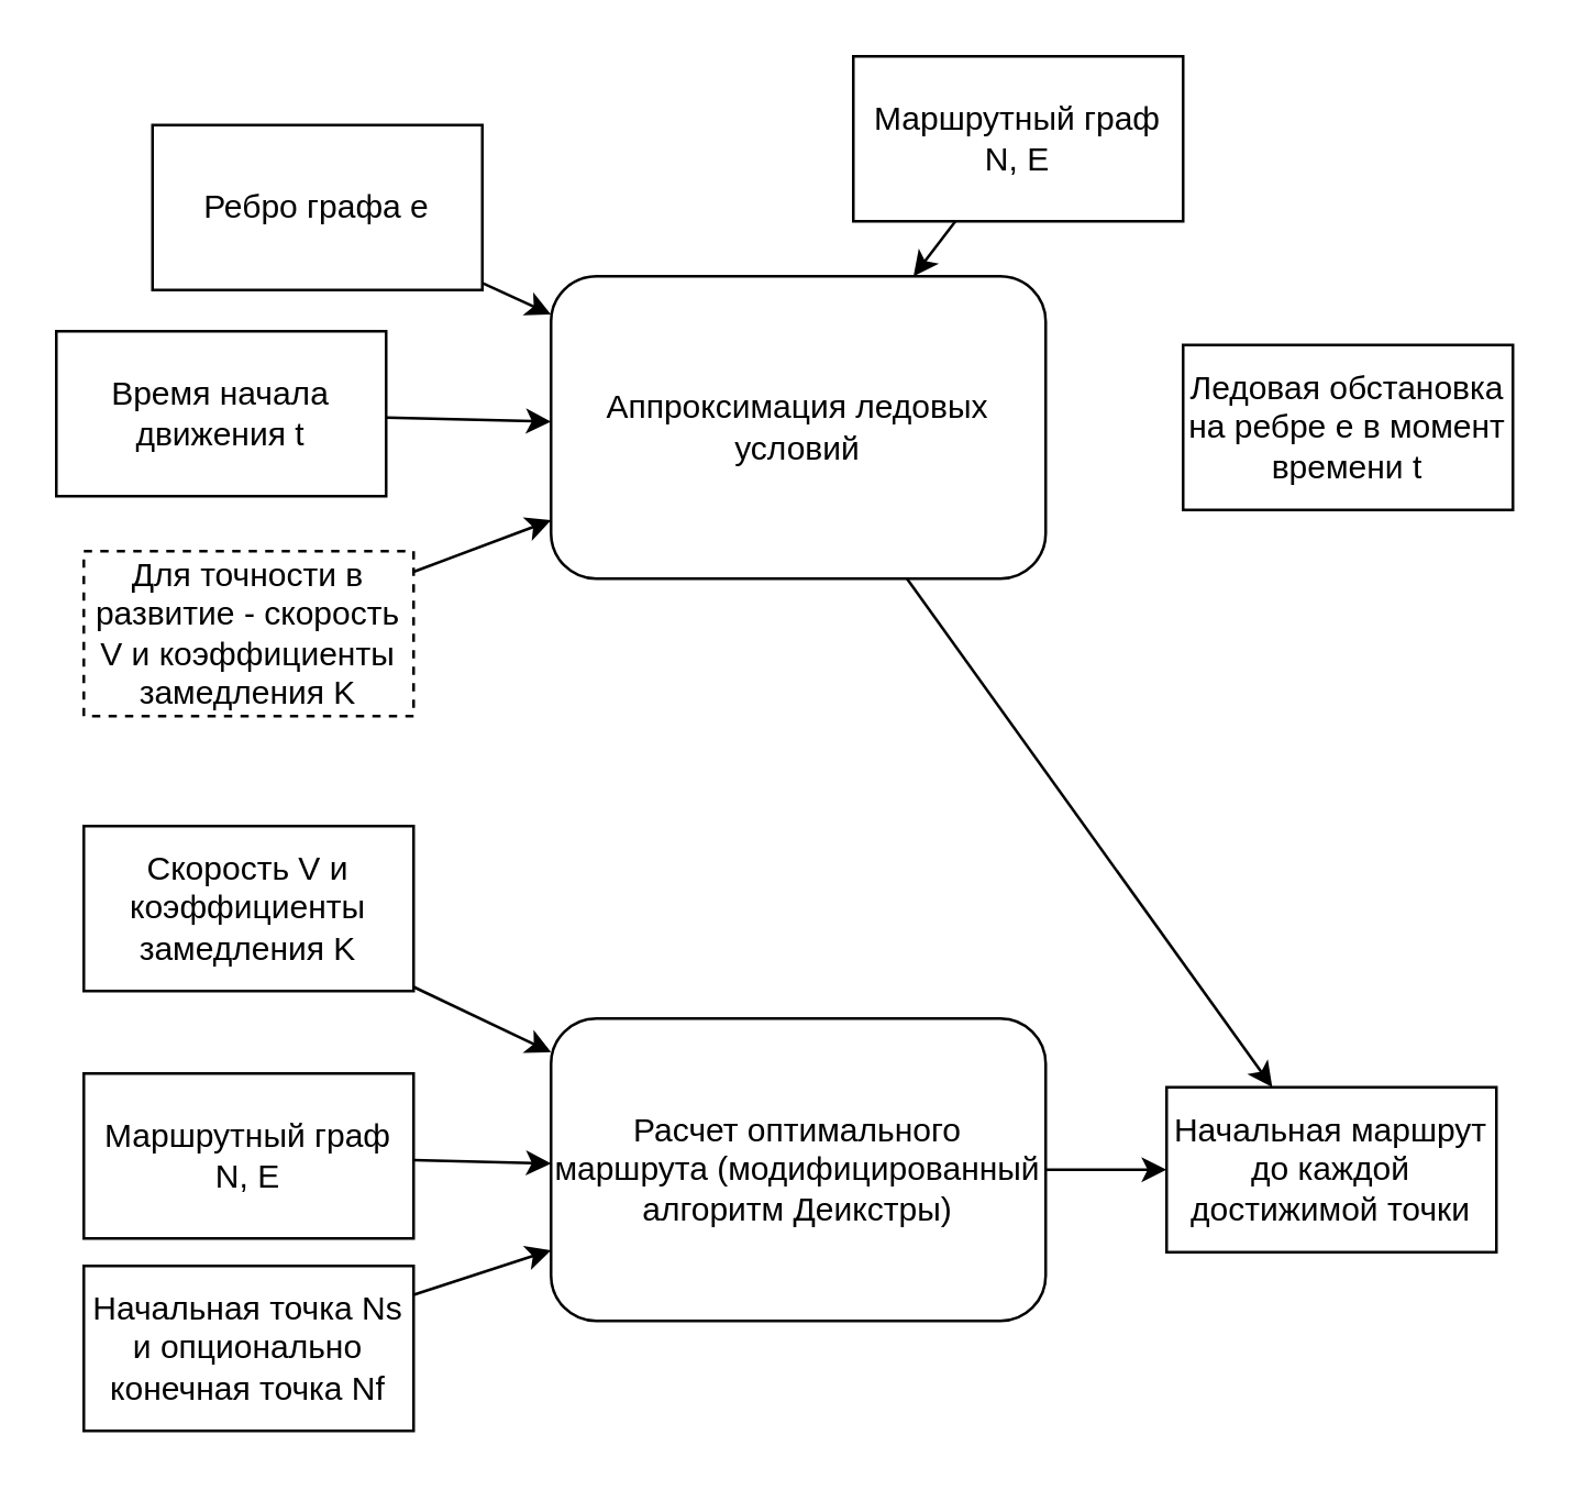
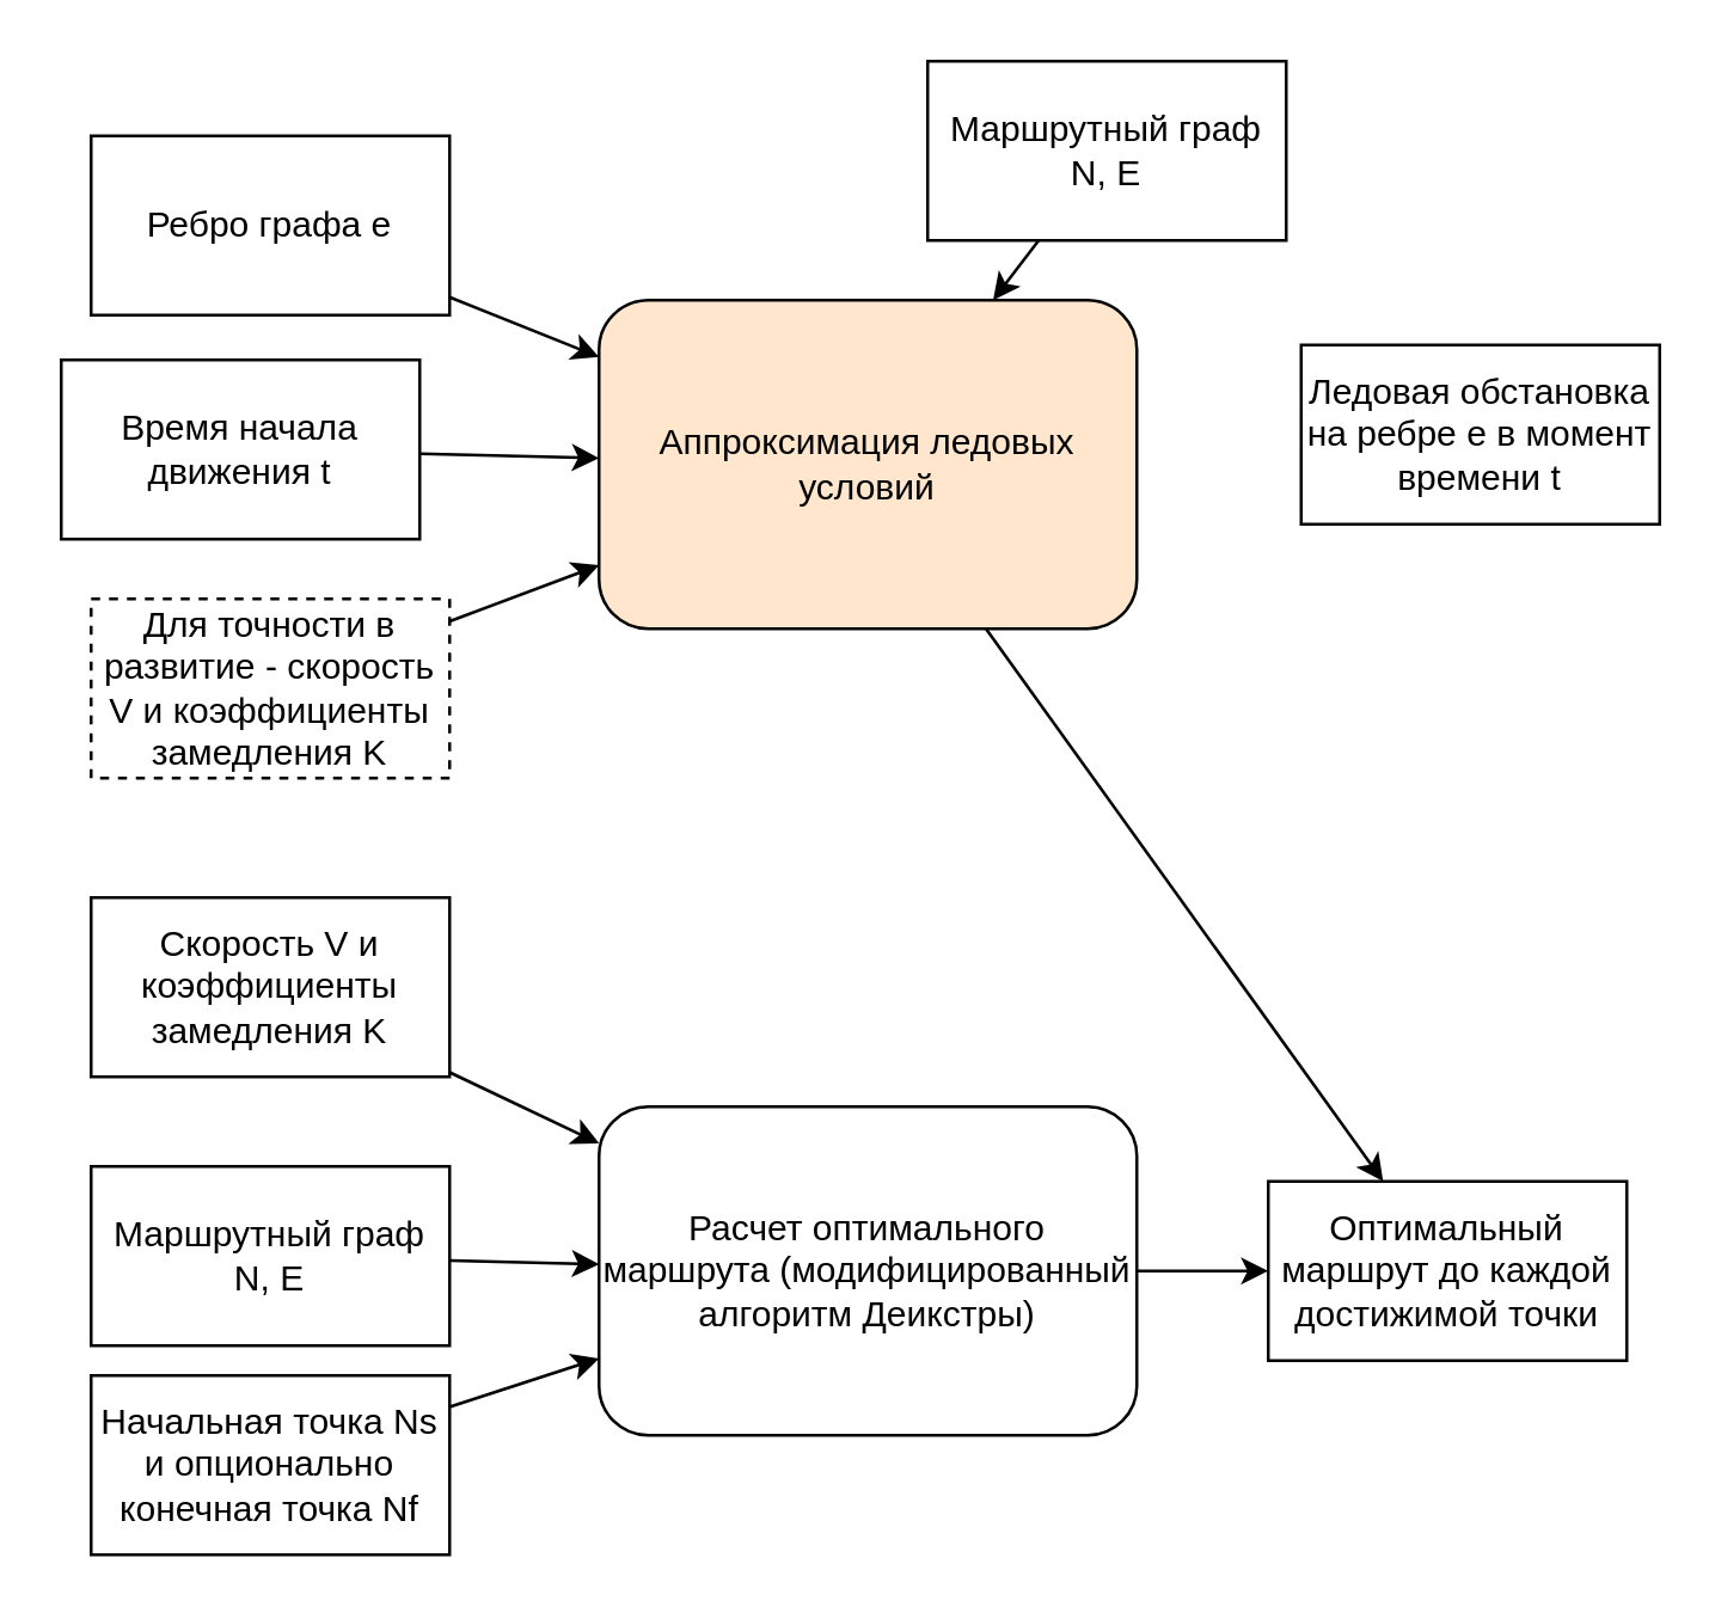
  <mxCell id="0" />
  <mxCell id="1" parent="0" />
  <mxCell id="2" style="edgeStyle=none;html=1;" edge="1" parent="1" source="17" target="15"><mxGeometry relative="1" as="geometry"><mxPoint x="150" y="373" as="sourcePoint" /></mxGeometry></mxCell>
- <mxCell id="3" value="Ледовая обстановка на ребре e в момент времени t" style="rounded=0;whiteSpace=wrap;html=1;" vertex="1" parent="1"><mxGeometry x="430" y="125" width="120" height="60" as="geometry" /></mxCell>
+ <mxCell id="3" value="Ледовая обстановка на ребре e в момент времени t" style="rounded=0;whiteSpace=wrap;html=1;" vertex="1" parent="1"><mxGeometry x="435" y="115" width="120" height="60" as="geometry" /></mxCell>
  <mxCell id="4" value="" style="edgeStyle=none;html=1;" edge="1" parent="1" source="5" target="16"><mxGeometry relative="1" as="geometry" /></mxCell>
- <mxCell id="5" value="Аппроксимация ледовых условий" style="rounded=1;whiteSpace=wrap;html=1;" vertex="1" parent="1"><mxGeometry x="200" y="100" width="180" height="110" as="geometry" /></mxCell>
+ <mxCell id="5" value="Аппроксимация ледовых условий" style="rounded=1;whiteSpace=wrap;html=1;fillColor=#ffe6cc;" vertex="1" parent="1"><mxGeometry x="200" y="100" width="180" height="110" as="geometry" /></mxCell>
  <mxCell id="6" style="edgeStyle=none;html=1;" edge="1" parent="1" source="7" target="5"><mxGeometry relative="1" as="geometry" /></mxCell>
  <mxCell id="7" value="Маршрутный граф&lt;br&gt;N, E" style="rounded=0;whiteSpace=wrap;html=1;" vertex="1" parent="1"><mxGeometry x="310" y="20" width="120" height="60" as="geometry" /></mxCell>
  <mxCell id="8" style="edgeStyle=none;html=1;" edge="1" parent="1" source="9" target="5"><mxGeometry relative="1" as="geometry" /></mxCell>
- <mxCell id="9" value="Ребро графа e" style="rounded=0;whiteSpace=wrap;html=1;" vertex="1" parent="1"><mxGeometry x="55" y="45" width="120" height="60" as="geometry" /></mxCell>
+ <mxCell id="9" value="Ребро графа e" style="rounded=0;whiteSpace=wrap;html=1;" vertex="1" parent="1"><mxGeometry x="30" y="45" width="120" height="60" as="geometry" /></mxCell>
  <mxCell id="10" style="edgeStyle=none;html=1;" edge="1" parent="1" source="11" target="5"><mxGeometry relative="1" as="geometry" /></mxCell>
  <mxCell id="11" value="Время начала движения t" style="rounded=0;whiteSpace=wrap;html=1;" vertex="1" parent="1"><mxGeometry x="20" y="120" width="120" height="60" as="geometry" /></mxCell>
  <mxCell id="12" style="edgeStyle=none;html=1;" edge="1" parent="1" source="13" target="5"><mxGeometry relative="1" as="geometry" /></mxCell>
  <mxCell id="13" value="Для точности в развитие - скорость V и коэффициенты замедления K" style="rounded=0;whiteSpace=wrap;html=1;dashed=1;" vertex="1" parent="1"><mxGeometry x="30" y="200" width="120" height="60" as="geometry" /></mxCell>
  <mxCell id="14" style="edgeStyle=none;html=1;" edge="1" parent="1" source="15" target="16"><mxGeometry relative="1" as="geometry" /></mxCell>
  <mxCell id="15" value="Расчет оптимального маршрута (модифицированный алгоритм Деикстры)" style="rounded=1;whiteSpace=wrap;html=1;" vertex="1" parent="1"><mxGeometry x="200" y="370" width="180" height="110" as="geometry" /></mxCell>
- <mxCell id="16" value="Начальная маршрут до каждой достижимой точки" style="rounded=0;whiteSpace=wrap;html=1;" vertex="1" parent="1"><mxGeometry x="424" y="395" width="120" height="60" as="geometry" /></mxCell>
+ <mxCell id="16" value="Оптимальный маршрут до каждой достижимой точки" style="rounded=0;whiteSpace=wrap;html=1;" vertex="1" parent="1"><mxGeometry x="424" y="395" width="120" height="60" as="geometry" /></mxCell>
  <mxCell id="17" value="Скорость V и коэффициенты замедления K" style="rounded=0;whiteSpace=wrap;html=1;" vertex="1" parent="1"><mxGeometry x="30" y="300" width="120" height="60" as="geometry" /></mxCell>
  <mxCell id="18" style="edgeStyle=none;html=1;" edge="1" parent="1" source="19" target="15"><mxGeometry relative="1" as="geometry" /></mxCell>
  <mxCell id="19" value="Маршрутный граф&lt;br&gt;N, E" style="rounded=0;whiteSpace=wrap;html=1;" vertex="1" parent="1"><mxGeometry x="30" y="390" width="120" height="60" as="geometry" /></mxCell>
  <mxCell id="20" style="edgeStyle=none;html=1;" edge="1" parent="1" source="21" target="15"><mxGeometry relative="1" as="geometry" /></mxCell>
  <mxCell id="21" value="Начальная точка Ns и опционально конечная точка Nf" style="rounded=0;whiteSpace=wrap;html=1;" vertex="1" parent="1"><mxGeometry x="30" y="460" width="120" height="60" as="geometry" /></mxCell>
